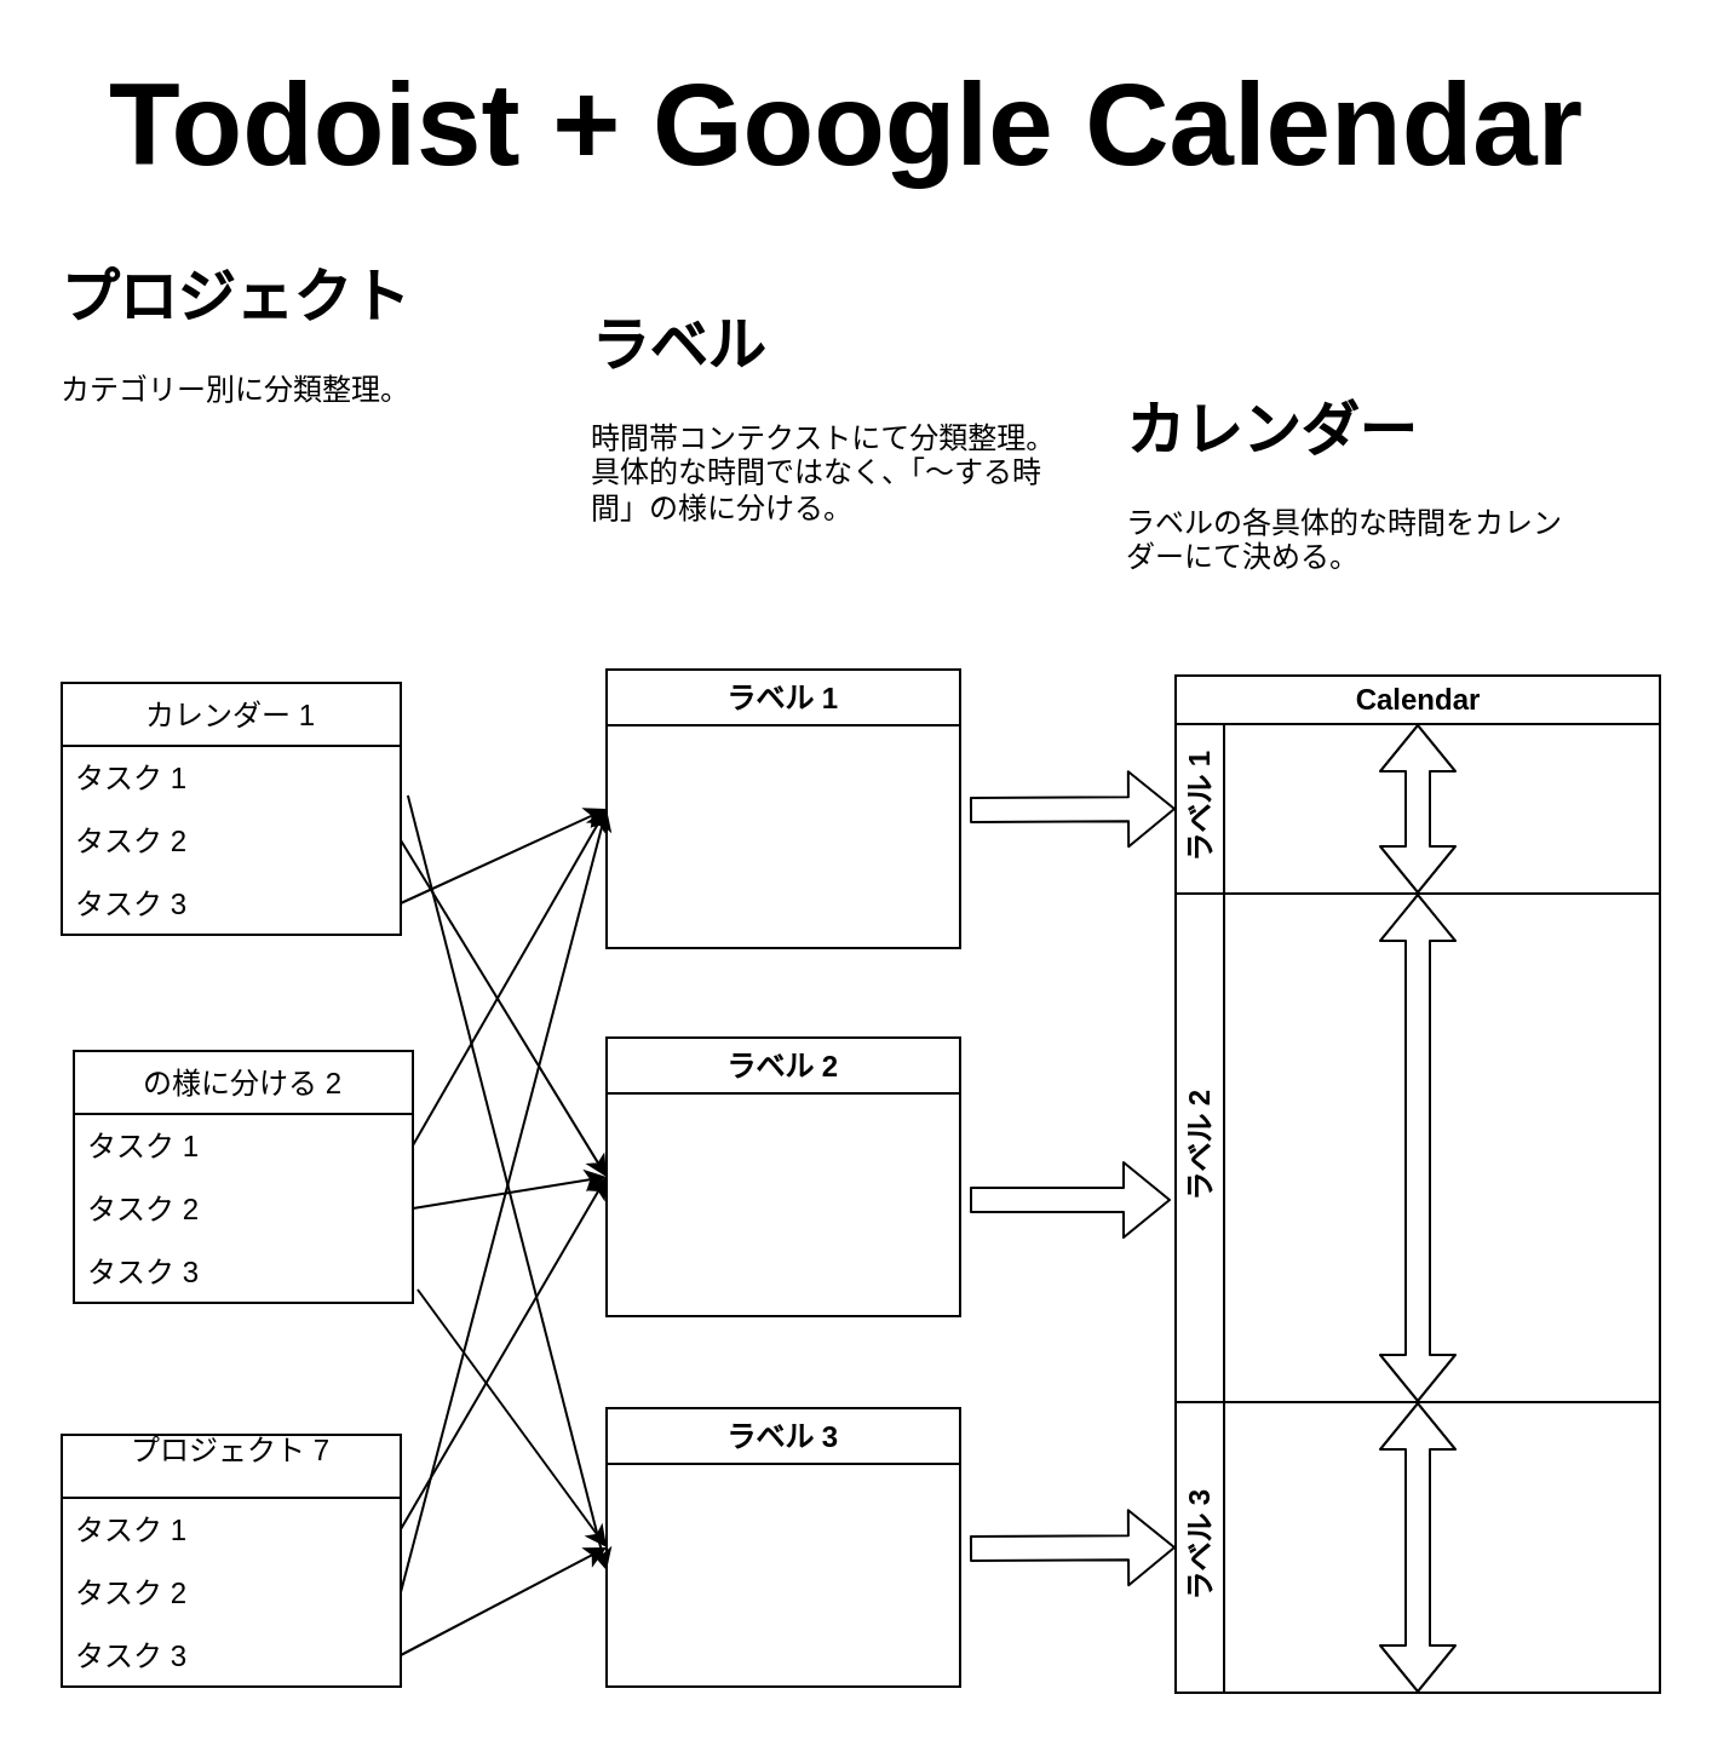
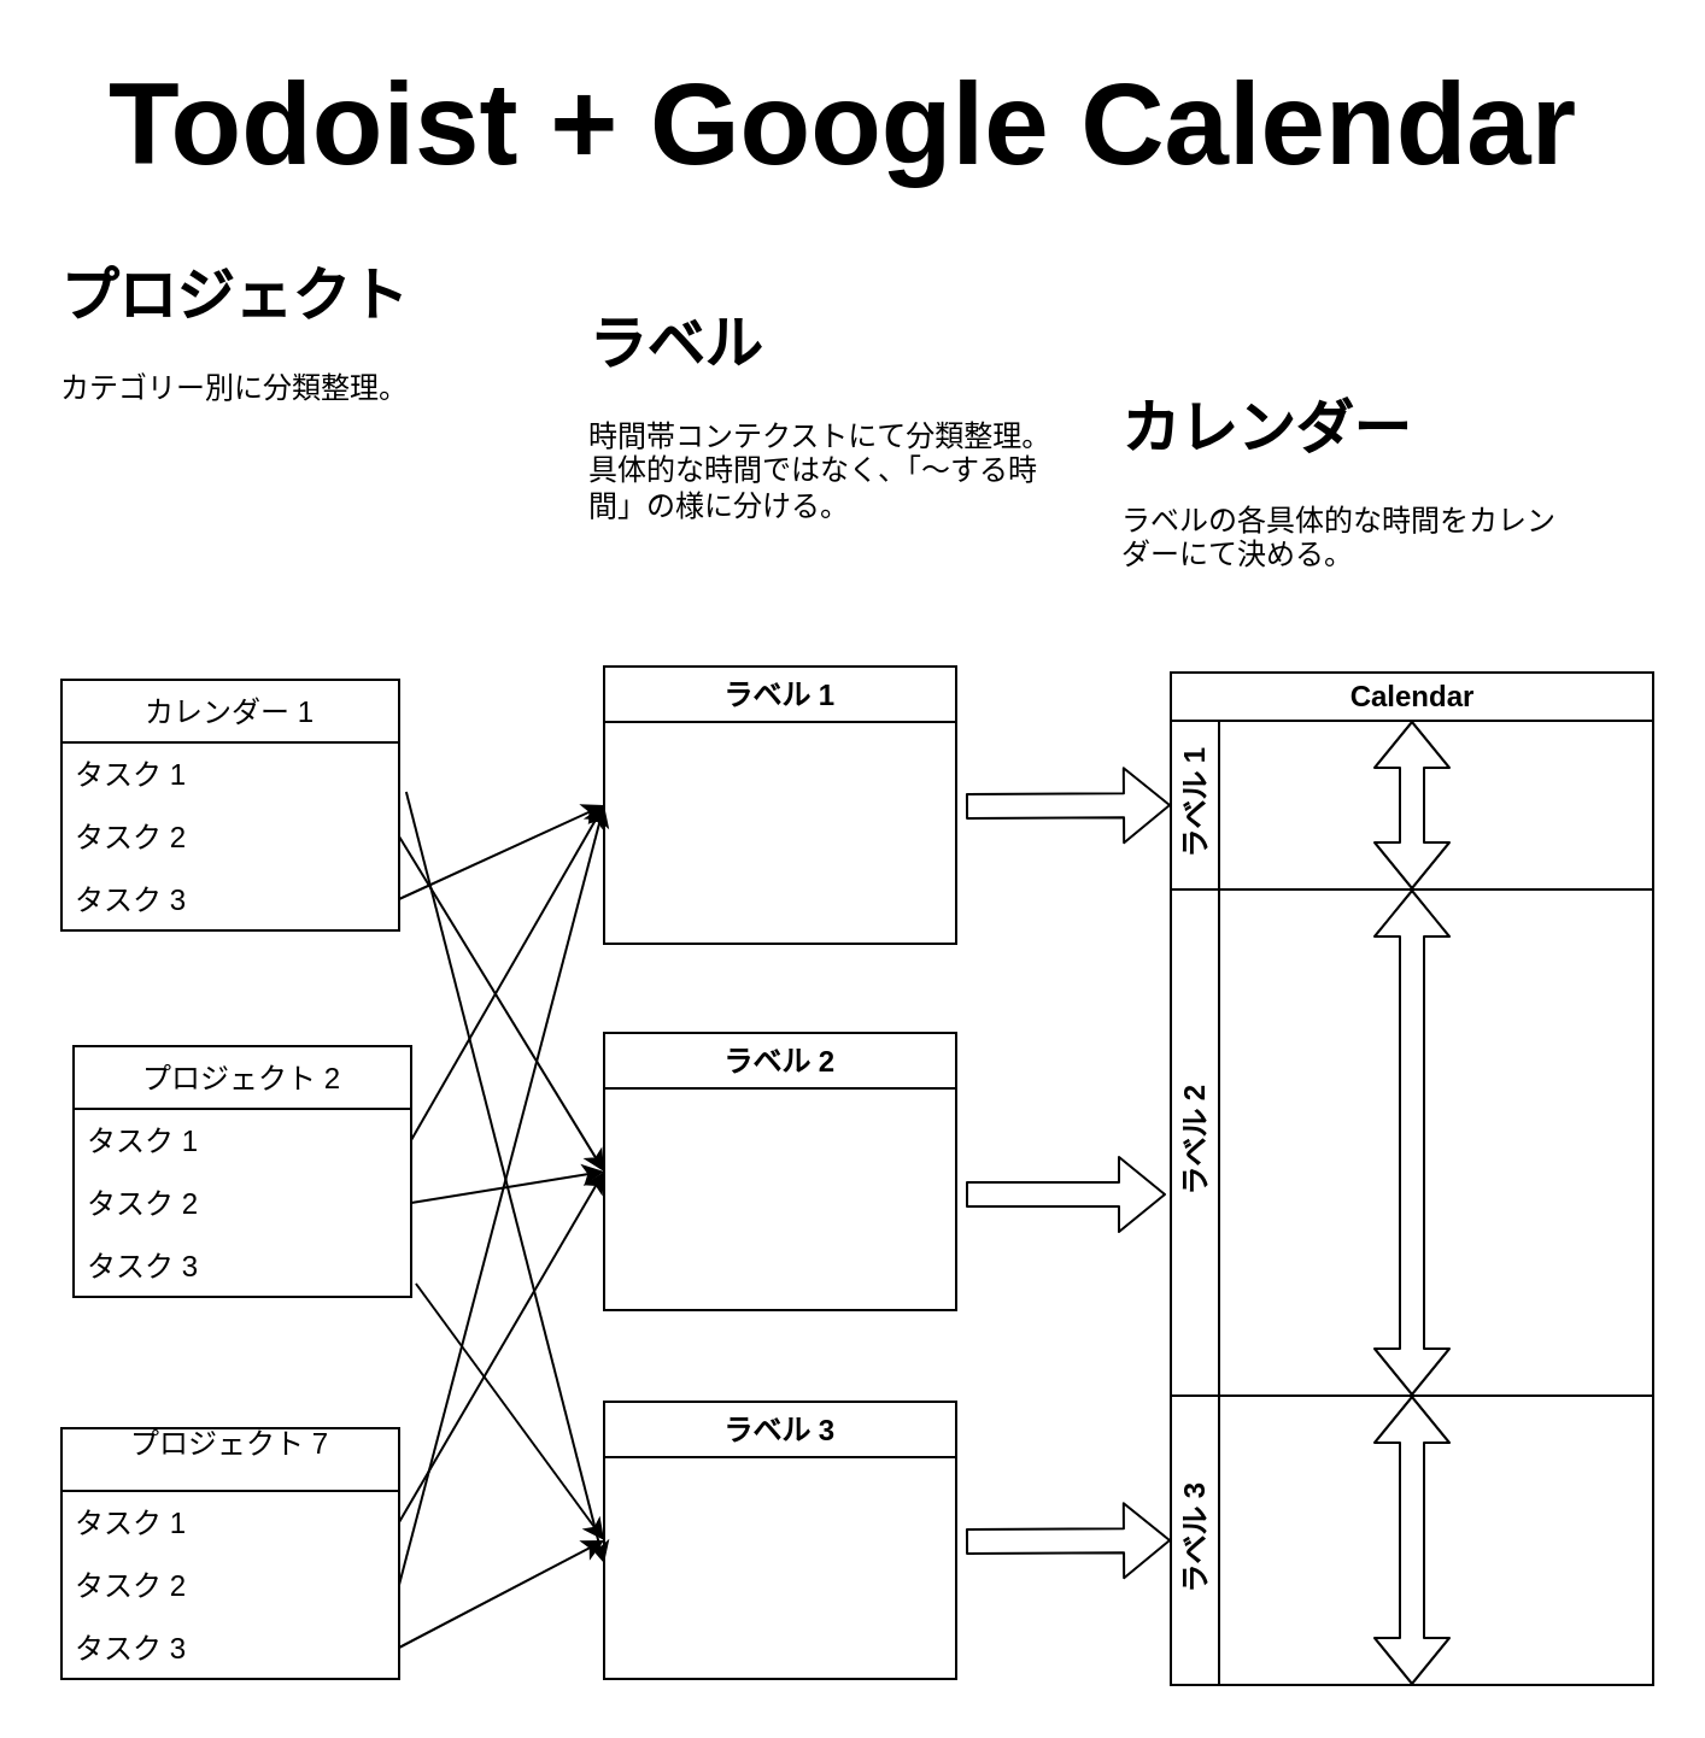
  <mxCell id="0" />
  <mxCell id="1" parent="0" />
  <mxCell id="2" value="&lt;font style=&quot;font-size: 48px&quot;&gt;&lt;b&gt;Todoist + Google Calendar&lt;/b&gt;&lt;/font&gt;" style="text;html=1;resizable=0;points=[];autosize=1;align=left;verticalAlign=top;spacingTop=-4;" vertex="1" parent="1"><mxGeometry x="42.5" y="20" width="620" height="30" as="geometry" /></mxCell>
  <mxCell id="3" value="カレンダー 1" style="swimlane;fontStyle=0;childLayout=stackLayout;horizontal=1;startSize=26;fillColor=none;horizontalStack=0;resizeParent=1;resizeParentMax=0;resizeLast=0;collapsible=1;marginBottom=0;swimlaneFillColor=#ffffff;" vertex="1" parent="1"><mxGeometry x="25" y="281.5" width="140" height="104" as="geometry" /></mxCell>
  <mxCell id="4" value="タスク 1&#10;&#10;" style="text;strokeColor=none;fillColor=none;align=left;verticalAlign=top;spacingLeft=4;spacingRight=4;overflow=hidden;rotatable=0;points=[[0,0.5],[1,0.5]];portConstraint=eastwest;" vertex="1" parent="3"><mxGeometry y="26" width="140" height="26" as="geometry" /></mxCell>
  <mxCell id="5" value="タスク 2" style="text;strokeColor=none;fillColor=none;align=left;verticalAlign=top;spacingLeft=4;spacingRight=4;overflow=hidden;rotatable=0;points=[[0,0.5],[1,0.5]];portConstraint=eastwest;" vertex="1" parent="3"><mxGeometry y="52" width="140" height="26" as="geometry" /></mxCell>
  <mxCell id="6" value="タスク 3&#10;&#10;" style="text;strokeColor=none;fillColor=none;align=left;verticalAlign=top;spacingLeft=4;spacingRight=4;overflow=hidden;rotatable=0;points=[[0,0.5],[1,0.5]];portConstraint=eastwest;" vertex="1" parent="3"><mxGeometry y="78" width="140" height="26" as="geometry" /></mxCell>
  <mxCell id="7" value="プロジェクト 7&#10;" style="swimlane;fontStyle=0;childLayout=stackLayout;horizontal=1;startSize=26;fillColor=none;horizontalStack=0;resizeParent=1;resizeParentMax=0;resizeLast=0;collapsible=1;marginBottom=0;swimlaneFillColor=#ffffff;" vertex="1" parent="1"><mxGeometry x="25" y="592" width="140" height="104" as="geometry" /></mxCell>
  <mxCell id="8" value="タスク 1&#10;&#10;" style="text;strokeColor=none;fillColor=none;align=left;verticalAlign=top;spacingLeft=4;spacingRight=4;overflow=hidden;rotatable=0;points=[[0,0.5],[1,0.5]];portConstraint=eastwest;" vertex="1" parent="7"><mxGeometry y="26" width="140" height="26" as="geometry" /></mxCell>
  <mxCell id="9" value="タスク 2" style="text;strokeColor=none;fillColor=none;align=left;verticalAlign=top;spacingLeft=4;spacingRight=4;overflow=hidden;rotatable=0;points=[[0,0.5],[1,0.5]];portConstraint=eastwest;" vertex="1" parent="7"><mxGeometry y="52" width="140" height="26" as="geometry" /></mxCell>
  <mxCell id="10" value="タスク 3&#10;&#10;" style="text;strokeColor=none;fillColor=none;align=left;verticalAlign=top;spacingLeft=4;spacingRight=4;overflow=hidden;rotatable=0;points=[[0,0.5],[1,0.5]];portConstraint=eastwest;" vertex="1" parent="7"><mxGeometry y="78" width="140" height="26" as="geometry" /></mxCell>
  <mxCell id="11" value="ラベル 1" style="swimlane;" vertex="1" parent="1"><mxGeometry x="250" y="276" width="146" height="115" as="geometry" /></mxCell>
- <mxCell id="12" value="の様に分ける 2" style="swimlane;fontStyle=0;childLayout=stackLayout;horizontal=1;startSize=26;fillColor=none;horizontalStack=0;resizeParent=1;resizeParentMax=0;resizeLast=0;collapsible=1;marginBottom=0;swimlaneFillColor=#ffffff;" vertex="1" parent="1"><mxGeometry x="30" y="433.5" width="140" height="104" as="geometry" /></mxCell>
+ <mxCell id="12" value="プロジェクト 2" style="swimlane;fontStyle=0;childLayout=stackLayout;horizontal=1;startSize=26;fillColor=none;horizontalStack=0;resizeParent=1;resizeParentMax=0;resizeLast=0;collapsible=1;marginBottom=0;swimlaneFillColor=#ffffff;" vertex="1" parent="1"><mxGeometry x="30" y="433.5" width="140" height="104" as="geometry" /></mxCell>
  <mxCell id="13" value="タスク 1&#10;&#10;" style="text;strokeColor=none;fillColor=none;align=left;verticalAlign=top;spacingLeft=4;spacingRight=4;overflow=hidden;rotatable=0;points=[[0,0.5],[1,0.5]];portConstraint=eastwest;" vertex="1" parent="12"><mxGeometry y="26" width="140" height="26" as="geometry" /></mxCell>
  <mxCell id="14" value="タスク 2" style="text;strokeColor=none;fillColor=none;align=left;verticalAlign=top;spacingLeft=4;spacingRight=4;overflow=hidden;rotatable=0;points=[[0,0.5],[1,0.5]];portConstraint=eastwest;" vertex="1" parent="12"><mxGeometry y="52" width="140" height="26" as="geometry" /></mxCell>
  <mxCell id="15" value="タスク 3&#10;&#10;" style="text;strokeColor=none;fillColor=none;align=left;verticalAlign=top;spacingLeft=4;spacingRight=4;overflow=hidden;rotatable=0;points=[[0,0.5],[1,0.5]];portConstraint=eastwest;" vertex="1" parent="12"><mxGeometry y="78" width="140" height="26" as="geometry" /></mxCell>
  <mxCell id="16" value="Calendar" style="swimlane;html=1;childLayout=stackLayout;resizeParent=1;resizeParentMax=0;horizontal=1;startSize=20;horizontalStack=0;" vertex="1" parent="1"><mxGeometry x="485" y="278.5" width="200" height="420" as="geometry" /></mxCell>
  <mxCell id="17" value="ラベル 1" style="swimlane;html=1;startSize=20;horizontal=0;" vertex="1" parent="16"><mxGeometry y="20" width="200" height="70" as="geometry" /></mxCell>
  <mxCell id="18" value="ラベル 2" style="swimlane;html=1;startSize=20;horizontal=0;" vertex="1" parent="16"><mxGeometry y="90" width="200" height="210" as="geometry" /></mxCell>
  <mxCell id="19" value="ラベル 3" style="swimlane;html=1;startSize=20;horizontal=0;" vertex="1" parent="16"><mxGeometry y="300" width="200" height="120" as="geometry" /></mxCell>
  <mxCell id="20" value="" style="shape=flexArrow;endArrow=classic;startArrow=classic;html=1;fillColor=#ffffff;entryX=0.5;entryY=0;exitX=0.5;exitY=0;" edge="1" parent="16" source="19" target="18"><mxGeometry width="50" height="50" relative="1" as="geometry"><mxPoint x="75" y="199.5" as="sourcePoint" /><mxPoint x="125" y="149.5" as="targetPoint" /></mxGeometry></mxCell>
  <mxCell id="21" value="" style="shape=flexArrow;endArrow=classic;startArrow=classic;html=1;fillColor=#ffffff;entryX=0.5;entryY=0;exitX=0.5;exitY=0;" edge="1" parent="16" source="18" target="17"><mxGeometry width="50" height="50" relative="1" as="geometry"><mxPoint x="75" y="79.5" as="sourcePoint" /><mxPoint x="125" y="29.5" as="targetPoint" /></mxGeometry></mxCell>
  <mxCell id="22" value="" style="shape=flexArrow;endArrow=classic;startArrow=classic;html=1;fillColor=#ffffff;entryX=0.5;entryY=0;exitX=0.5;exitY=1;" edge="1" parent="16" source="19" target="19"><mxGeometry width="50" height="50" relative="1" as="geometry"><mxPoint x="75" y="389.5" as="sourcePoint" /><mxPoint x="125" y="339.5" as="targetPoint" /></mxGeometry></mxCell>
  <mxCell id="23" value="ラベル 2" style="swimlane;" vertex="1" parent="1"><mxGeometry x="250" y="428" width="146" height="115" as="geometry" /></mxCell>
  <mxCell id="24" value="ラベル 3" style="swimlane;" vertex="1" parent="1"><mxGeometry x="250" y="581" width="146" height="115" as="geometry" /></mxCell>
  <mxCell id="25" value="&lt;h1&gt;プロジェクト&lt;/h1&gt;&lt;div&gt;カテゴリー別に分類整理。&lt;/div&gt;" style="text;html=1;strokeColor=none;fillColor=none;spacing=5;spacingTop=-20;whiteSpace=wrap;overflow=hidden;rounded=0;" vertex="1" parent="1"><mxGeometry x="20" y="103" width="190" height="70" as="geometry" /></mxCell>
  <mxCell id="26" value="&lt;h1&gt;ラベル&lt;/h1&gt;&lt;div&gt;時間帯コンテクストにて分類整理。&lt;/div&gt;&lt;div&gt;具体的な時間ではなく、「～する時間」の様に分ける。&lt;/div&gt;" style="text;html=1;strokeColor=none;fillColor=none;spacing=5;spacingTop=-20;whiteSpace=wrap;overflow=hidden;rounded=0;" vertex="1" parent="1"><mxGeometry x="239" y="123" width="201" height="110" as="geometry" /></mxCell>
  <mxCell id="27" value="&lt;h1&gt;カレンダー&lt;/h1&gt;&lt;div&gt;ラベルの各具体的な時間をカレンダーにて決める。&lt;/div&gt;" style="text;html=1;strokeColor=none;fillColor=none;spacing=5;spacingTop=-20;whiteSpace=wrap;overflow=hidden;rounded=0;" vertex="1" parent="1"><mxGeometry x="460" y="158" width="190" height="80" as="geometry" /></mxCell>
  <mxCell id="28" value="" style="endArrow=classic;html=1;exitX=1;exitY=0.5;entryX=0;entryY=0.5;" edge="1" parent="1" source="6" target="11"><mxGeometry width="50" height="50" relative="1" as="geometry"><mxPoint x="180" y="388" as="sourcePoint" /><mxPoint x="240" y="318" as="targetPoint" /></mxGeometry></mxCell>
  <mxCell id="29" value="" style="endArrow=classic;html=1;exitX=1.021;exitY=0.788;exitPerimeter=0;" edge="1" parent="1" source="4"><mxGeometry width="50" height="50" relative="1" as="geometry"><mxPoint x="180" y="368" as="sourcePoint" /><mxPoint x="250" y="648" as="targetPoint" /></mxGeometry></mxCell>
  <mxCell id="30" value="" style="endArrow=classic;html=1;entryX=0;entryY=0.5;exitX=1;exitY=0.5;" edge="1" parent="1" source="5" target="23"><mxGeometry width="50" height="50" relative="1" as="geometry"><mxPoint x="200" y="513.5" as="sourcePoint" /><mxPoint x="250" y="463.5" as="targetPoint" /></mxGeometry></mxCell>
  <mxCell id="31" value="" style="endArrow=classic;html=1;exitX=1;exitY=0.5;entryX=0;entryY=0.5;" edge="1" parent="1" source="13" target="11"><mxGeometry width="50" height="50" relative="1" as="geometry"><mxPoint x="170" y="518" as="sourcePoint" /><mxPoint x="220" y="468" as="targetPoint" /></mxGeometry></mxCell>
  <mxCell id="32" value="" style="endArrow=classic;html=1;entryX=0;entryY=0.5;exitX=1;exitY=0.5;" edge="1" parent="1" source="8" target="23"><mxGeometry width="50" height="50" relative="1" as="geometry"><mxPoint x="20" y="768" as="sourcePoint" /><mxPoint x="70" y="718" as="targetPoint" /></mxGeometry></mxCell>
  <mxCell id="33" value="" style="endArrow=classic;html=1;entryX=0;entryY=0.5;exitX=1;exitY=0.5;" edge="1" parent="1" source="9" target="11"><mxGeometry width="50" height="50" relative="1" as="geometry"><mxPoint x="20" y="768" as="sourcePoint" /><mxPoint x="70" y="718" as="targetPoint" /></mxGeometry></mxCell>
  <mxCell id="34" value="" style="endArrow=classic;html=1;entryX=0;entryY=0.5;exitX=1;exitY=0.5;" edge="1" parent="1" source="10" target="24"><mxGeometry width="50" height="50" relative="1" as="geometry"><mxPoint x="20" y="768" as="sourcePoint" /><mxPoint x="70" y="718" as="targetPoint" /></mxGeometry></mxCell>
  <mxCell id="35" value="" style="endArrow=classic;html=1;entryX=0;entryY=0.5;exitX=1;exitY=0.5;" edge="1" parent="1" source="14" target="23"><mxGeometry width="50" height="50" relative="1" as="geometry"><mxPoint x="180" y="548" as="sourcePoint" /><mxPoint x="230" y="498" as="targetPoint" /></mxGeometry></mxCell>
  <mxCell id="36" value="" style="endArrow=classic;html=1;entryX=0;entryY=0.5;exitX=1.014;exitY=0.788;exitPerimeter=0;" edge="1" parent="1" source="15" target="24"><mxGeometry width="50" height="50" relative="1" as="geometry"><mxPoint x="180" y="548" as="sourcePoint" /><mxPoint x="230" y="498" as="targetPoint" /></mxGeometry></mxCell>
  <mxCell id="37" value="" style="shape=flexArrow;endArrow=classic;html=1;fillColor=#ffffff;entryX=0;entryY=0.5;" edge="1" parent="1" target="17"><mxGeometry width="50" height="50" relative="1" as="geometry"><mxPoint x="400" y="334" as="sourcePoint" /><mxPoint x="470" y="318" as="targetPoint" /></mxGeometry></mxCell>
  <mxCell id="38" value="" style="shape=flexArrow;endArrow=classic;html=1;fillColor=#ffffff;" edge="1" parent="1"><mxGeometry width="50" height="50" relative="1" as="geometry"><mxPoint x="400" y="495" as="sourcePoint" /><mxPoint x="483" y="495" as="targetPoint" /></mxGeometry></mxCell>
  <mxCell id="39" value="" style="shape=flexArrow;endArrow=classic;html=1;fillColor=#ffffff;entryX=0;entryY=0.5;" edge="1" parent="1" target="19"><mxGeometry width="50" height="50" relative="1" as="geometry"><mxPoint x="400" y="639" as="sourcePoint" /><mxPoint x="466.711" y="638.5" as="targetPoint" /></mxGeometry></mxCell>
